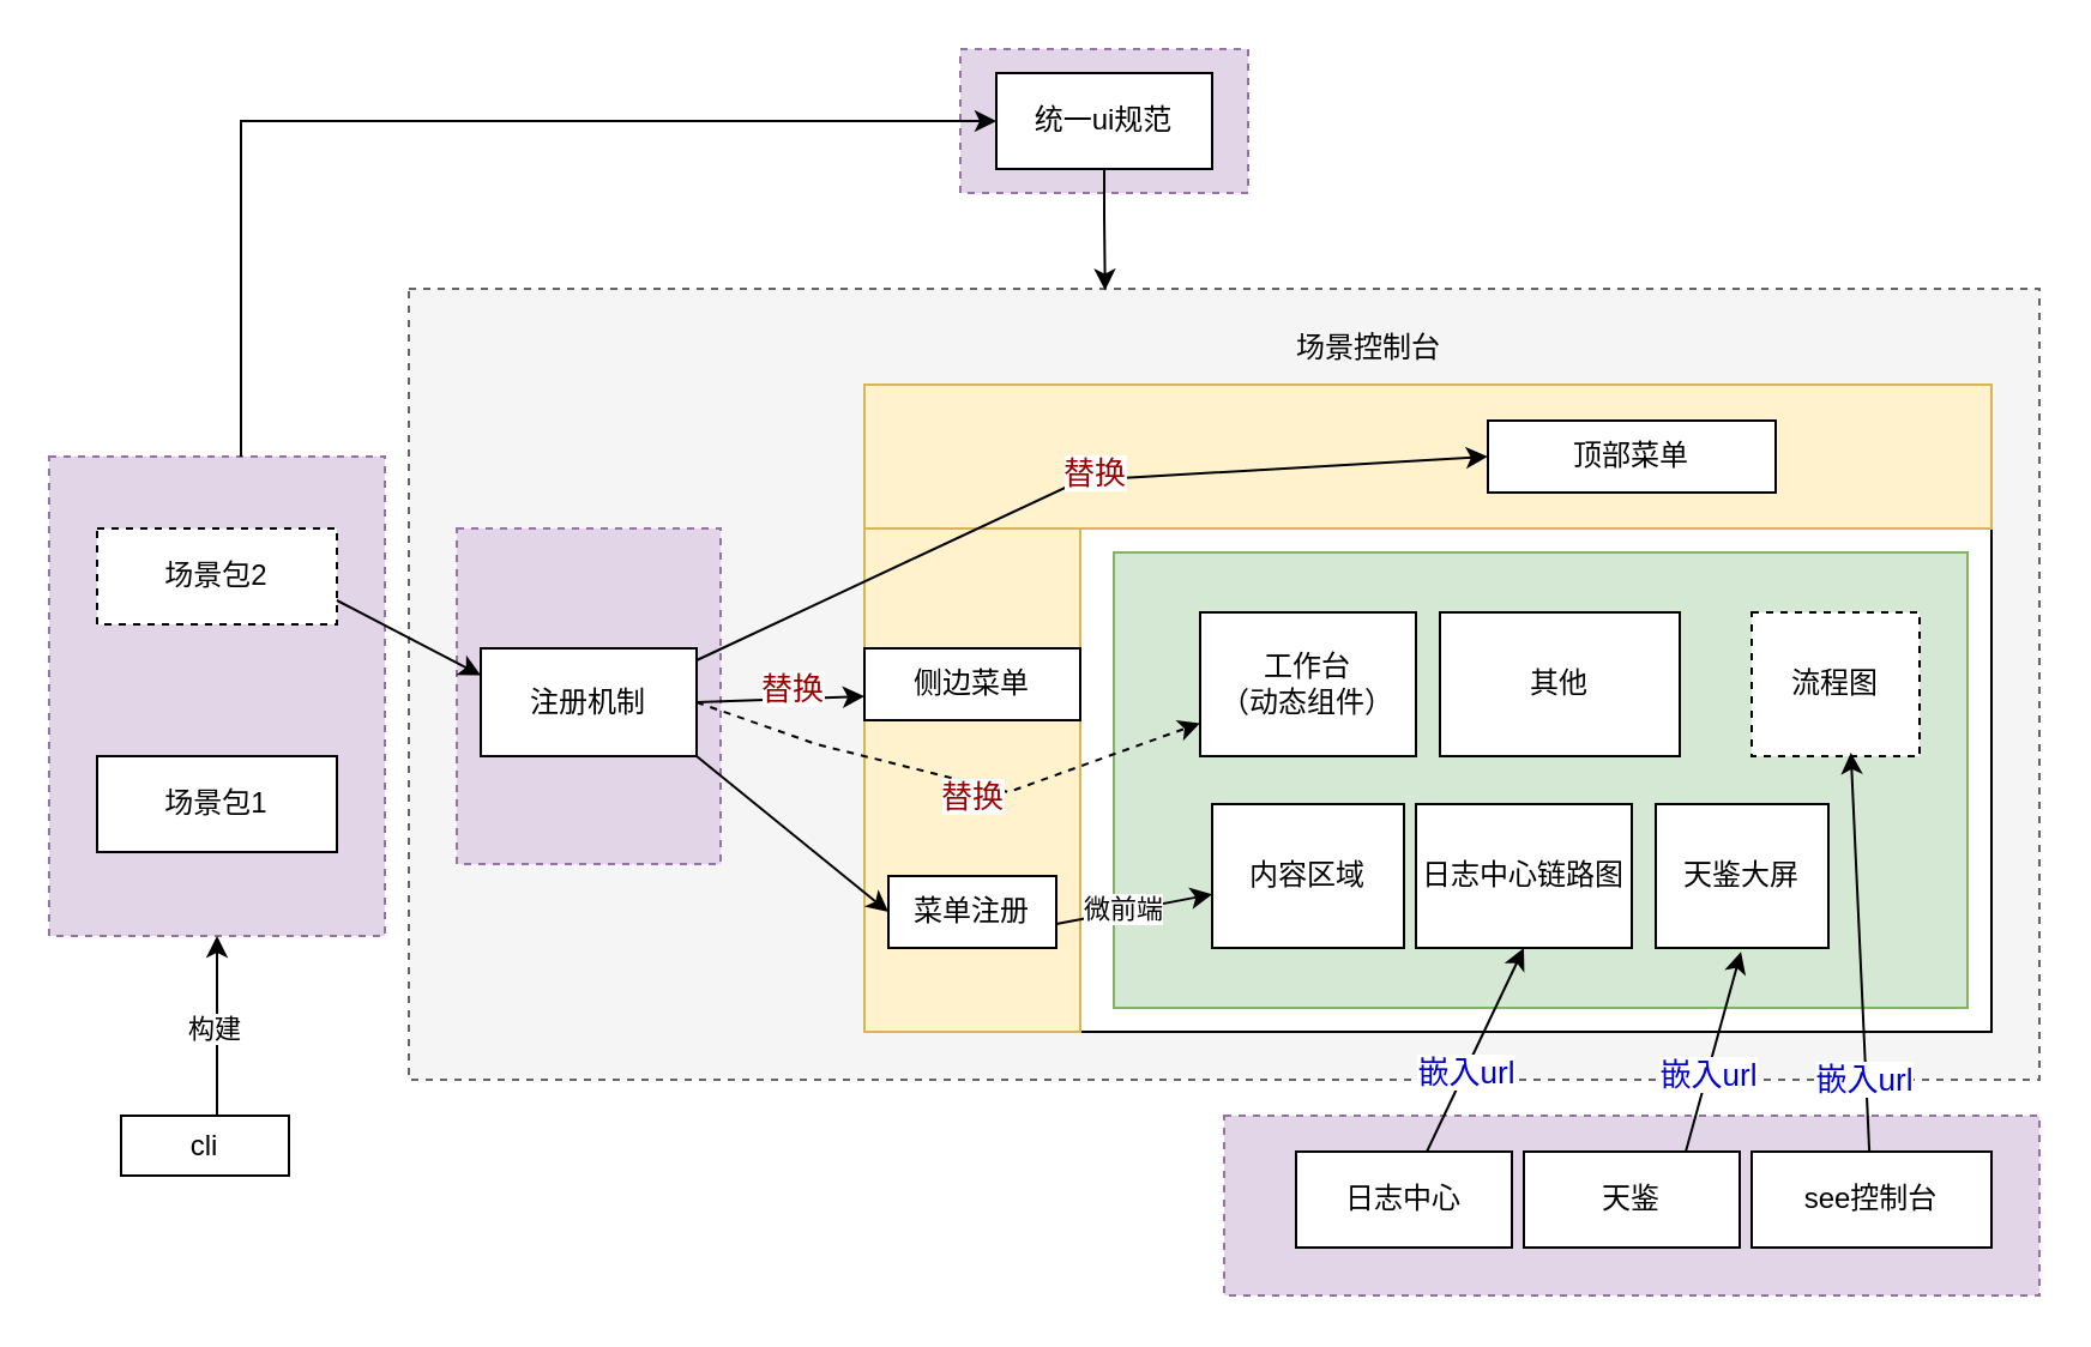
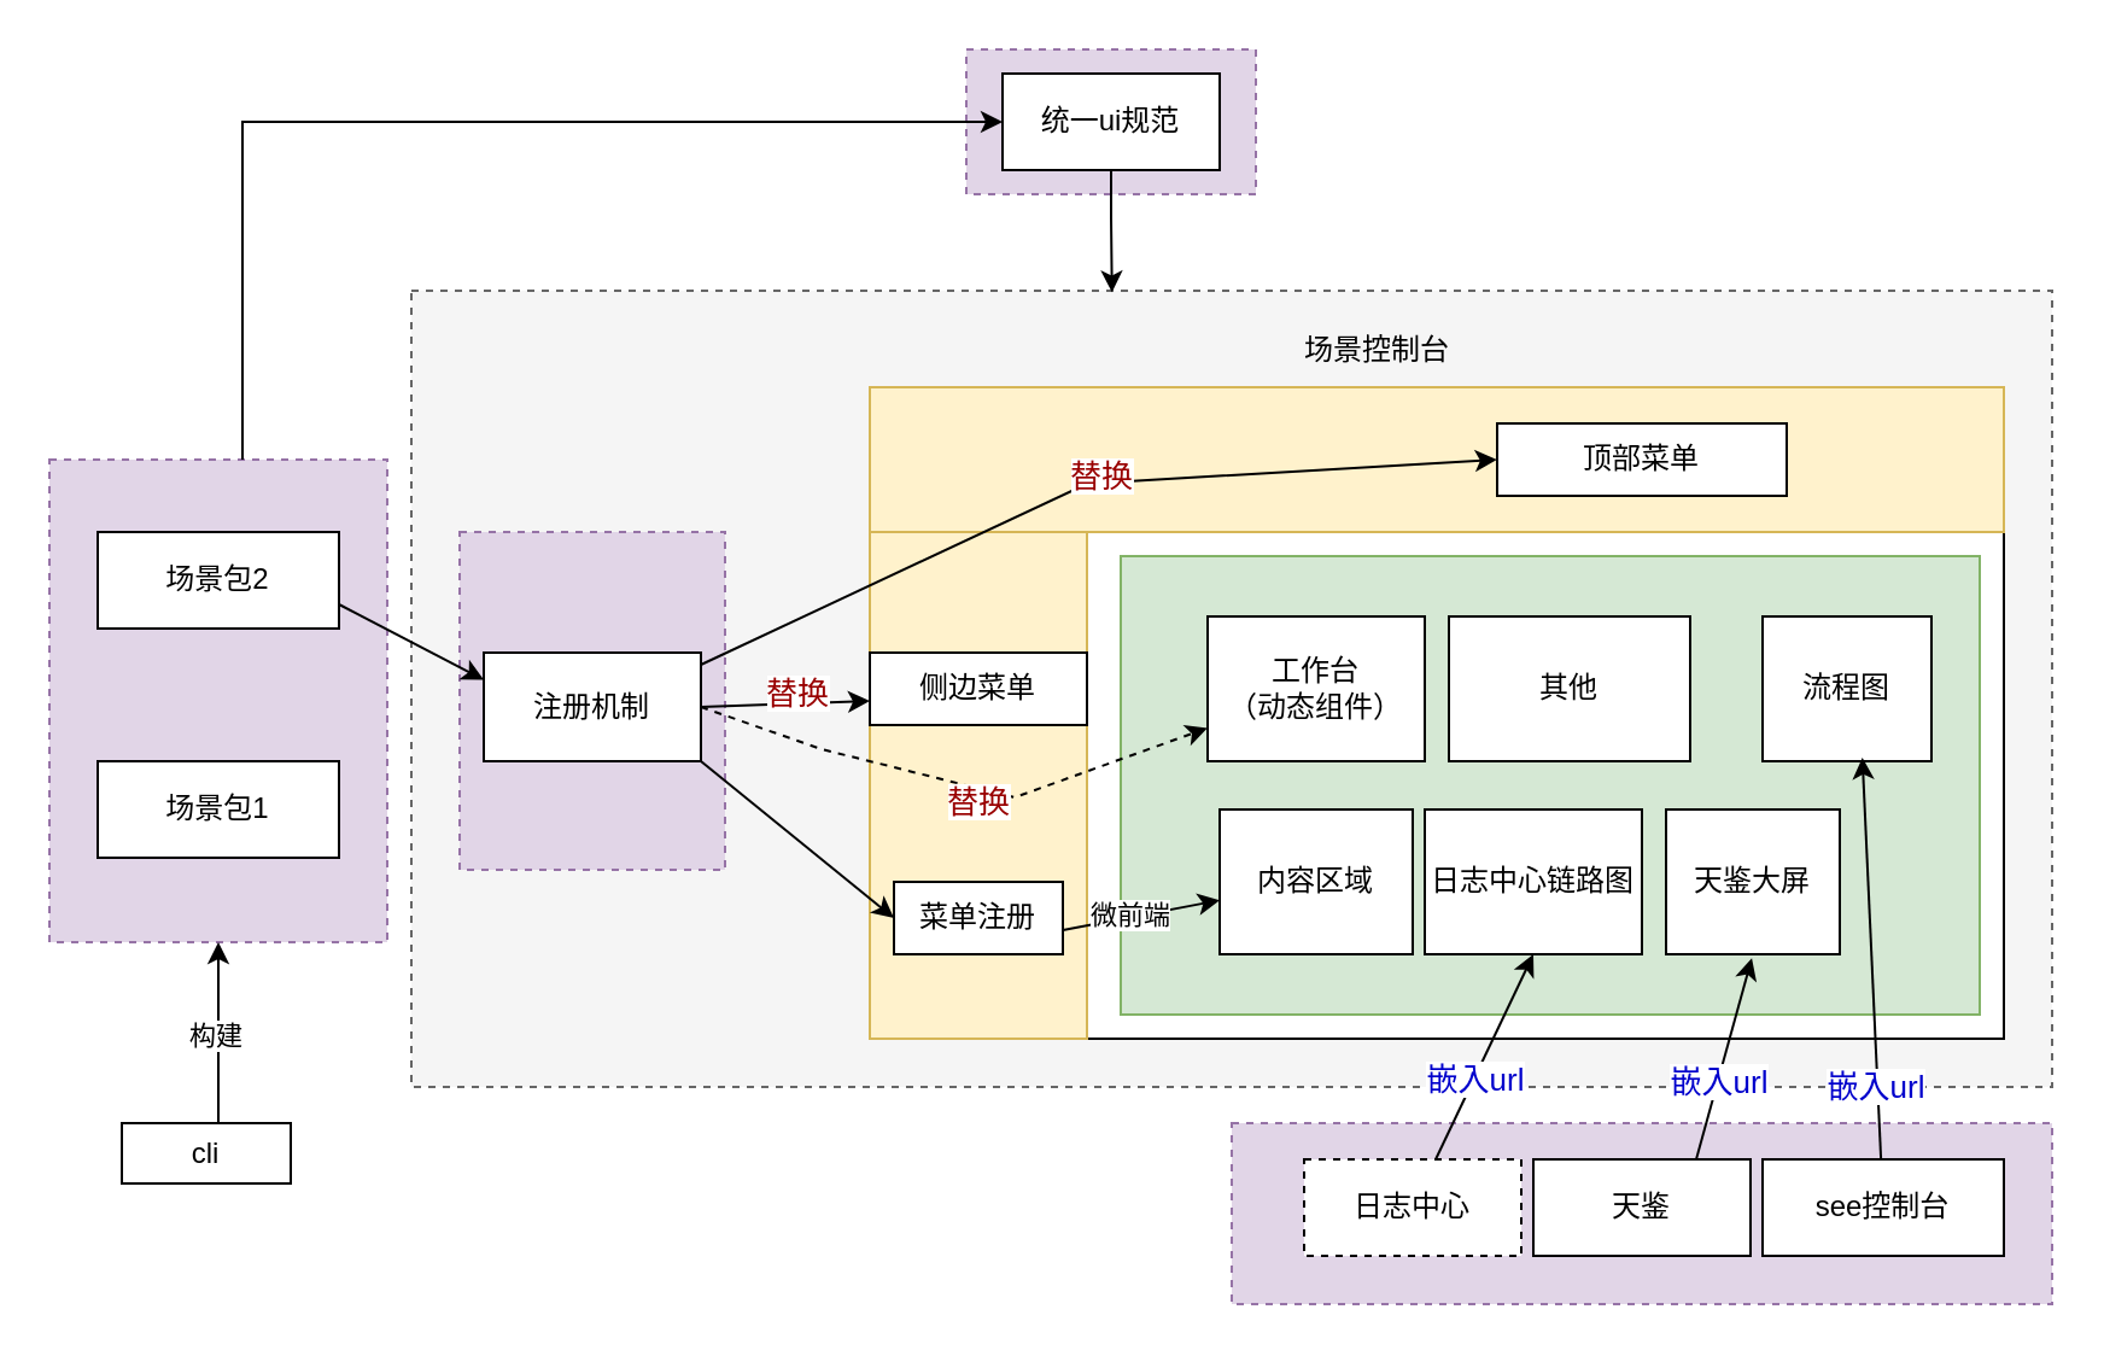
  <mxCell id="0" />
  <mxCell id="1" parent="0" />
  <mxCell id="2" value="" style="rounded=0;whiteSpace=wrap;html=1;dashed=1;fillColor=#e1d5e7;strokeColor=#9673a6;" vertex="1" parent="1"><mxGeometry x="400" y="20" width="120" height="60" as="geometry" /></mxCell>
  <mxCell id="3" value="" style="rounded=0;whiteSpace=wrap;html=1;fillColor=#f5f5f5;strokeColor=#666666;dashed=1;fontColor=#333333;" vertex="1" parent="1"><mxGeometry x="170" y="120" width="680" height="330" as="geometry" /></mxCell>
  <mxCell id="4" value="" style="rounded=0;whiteSpace=wrap;html=1;fillColor=#e1d5e7;strokeColor=#9673a6;dashed=1;" vertex="1" parent="1"><mxGeometry x="510" y="465" width="340" height="75" as="geometry" /></mxCell>
  <mxCell id="5" value="" style="rounded=0;whiteSpace=wrap;html=1;fillColor=#e1d5e7;strokeColor=#9673a6;dashed=1;" vertex="1" parent="1"><mxGeometry x="190" y="220" width="110" height="140" as="geometry" /></mxCell>
  <mxCell id="6" value="" style="rounded=0;whiteSpace=wrap;html=1;fillColor=#e1d5e7;strokeColor=#9673a6;dashed=1;" vertex="1" parent="1"><mxGeometry x="20" y="190" width="140" height="200" as="geometry" /></mxCell>
  <mxCell id="7" value="" style="rounded=0;whiteSpace=wrap;html=1;" vertex="1" parent="1"><mxGeometry x="360" y="160" width="470" height="270" as="geometry" /></mxCell>
  <mxCell id="8" value="" style="rounded=0;whiteSpace=wrap;html=1;fillColor=#fff2cc;strokeColor=#d6b656;" vertex="1" parent="1"><mxGeometry x="360" y="160" width="470" height="60" as="geometry" /></mxCell>
  <mxCell id="9" value="" style="rounded=0;whiteSpace=wrap;html=1;fillColor=#fff2cc;strokeColor=#d6b656;" vertex="1" parent="1"><mxGeometry x="360" y="220" width="90" height="210" as="geometry" /></mxCell>
  <mxCell id="10" value="顶部菜单" style="rounded=0;whiteSpace=wrap;html=1;" vertex="1" parent="1"><mxGeometry x="620" y="175" width="120" height="30" as="geometry" /></mxCell>
  <mxCell id="11" value="侧边菜单" style="rounded=0;whiteSpace=wrap;html=1;" vertex="1" parent="1"><mxGeometry x="360" y="270" width="90" height="30" as="geometry" /></mxCell>
  <mxCell id="12" value="场景包1" style="rounded=0;whiteSpace=wrap;html=1;" vertex="1" parent="1"><mxGeometry x="40" y="315" width="100" height="40" as="geometry" /></mxCell>
- <mxCell id="13" value="场景包2" style="rounded=0;whiteSpace=wrap;html=1;dashed=1;" vertex="1" parent="1"><mxGeometry x="40" y="220" width="100" height="40" as="geometry" /></mxCell>
+ <mxCell id="13" value="场景包2" style="rounded=0;whiteSpace=wrap;html=1;" vertex="1" parent="1"><mxGeometry x="40" y="220" width="100" height="40" as="geometry" /></mxCell>
  <mxCell id="14" value="注册机制" style="rounded=0;whiteSpace=wrap;html=1;" vertex="1" parent="1"><mxGeometry x="200" y="270" width="90" height="45" as="geometry" /></mxCell>
  <mxCell id="15" value="" style="endArrow=classic;html=1;rounded=0;exitX=1;exitY=0.75;exitDx=0;exitDy=0;entryX=0;entryY=0.25;entryDx=0;entryDy=0;" edge="1" parent="1" source="13" target="14"><mxGeometry width="50" height="50" relative="1" as="geometry"><mxPoint x="80" y="235" as="sourcePoint" /><mxPoint x="170" y="270" as="targetPoint" /><Array as="points" /></mxGeometry></mxCell>
  <mxCell id="16" value="" style="endArrow=classic;html=1;rounded=0;exitX=0.5;exitY=1;exitDx=0;exitDy=0;entryX=0.553;entryY=0.5;entryDx=0;entryDy=0;entryPerimeter=0;" edge="1" parent="1" target="8"><mxGeometry width="50" height="50" relative="1" as="geometry"><mxPoint x="290" y="275" as="sourcePoint" /><mxPoint x="600" y="190" as="targetPoint" /><Array as="points"><mxPoint x="450" y="200" /></Array></mxGeometry></mxCell>
  <mxCell id="17" value="替换" style="edgeLabel;html=1;align=center;verticalAlign=middle;resizable=0;points=[];fontSize=13;fontColor=#990000;" vertex="1" connectable="0" parent="16"><mxGeometry x="-0.026" y="3" relative="1" as="geometry"><mxPoint x="14" y="-4" as="offset" /></mxGeometry></mxCell>
  <mxCell id="18" value="" style="rounded=0;whiteSpace=wrap;html=1;fillColor=#d5e8d4;strokeColor=#82b366;" vertex="1" parent="1"><mxGeometry x="464" y="230" width="356" height="190" as="geometry" /></mxCell>
  <mxCell id="19" value="" style="endArrow=classic;html=1;rounded=0;exitX=1;exitY=0.5;exitDx=0;exitDy=0;dashed=1;" edge="1" parent="1" source="14" target="21"><mxGeometry width="50" height="50" relative="1" as="geometry"><mxPoint x="210" y="60" as="sourcePoint" /><mxPoint x="293.077" y="160" as="targetPoint" /><Array as="points"><mxPoint x="340" y="310" /><mxPoint x="420" y="330" /></Array></mxGeometry></mxCell>
  <mxCell id="20" value="替换" style="edgeLabel;html=1;align=center;verticalAlign=middle;resizable=0;points=[];fontSize=13;fontColor=#990000;" vertex="1" connectable="0" parent="19"><mxGeometry x="0.072" y="4" relative="1" as="geometry"><mxPoint y="10" as="offset" /></mxGeometry></mxCell>
  <mxCell id="21" value="工作台&lt;br&gt;（动态组件）" style="rounded=0;whiteSpace=wrap;html=1;" vertex="1" parent="1"><mxGeometry x="500" y="255" width="90" height="60" as="geometry" /></mxCell>
  <mxCell id="22" value="菜单注册" style="rounded=0;whiteSpace=wrap;html=1;" vertex="1" parent="1"><mxGeometry x="370" y="365" width="70" height="30" as="geometry" /></mxCell>
  <mxCell id="23" value="" style="endArrow=classic;html=1;rounded=0;exitX=1;exitY=0.5;exitDx=0;exitDy=0;entryX=0.25;entryY=0;entryDx=0;entryDy=0;" edge="1" parent="1" source="14"><mxGeometry width="50" height="50" relative="1" as="geometry"><mxPoint x="270" y="255" as="sourcePoint" /><mxPoint x="360" y="290" as="targetPoint" /><Array as="points" /></mxGeometry></mxCell>
  <mxCell id="24" value="替换" style="edgeLabel;html=1;align=center;verticalAlign=middle;resizable=0;points=[];fontSize=13;fontColor=#990000;" vertex="1" connectable="0" parent="23"><mxGeometry x="0.57" y="2" relative="1" as="geometry"><mxPoint x="-15" y="-2" as="offset" /></mxGeometry></mxCell>
  <mxCell id="25" value="" style="endArrow=classic;html=1;rounded=0;entryX=0;entryY=0.5;entryDx=0;entryDy=0;exitX=1;exitY=1;exitDx=0;exitDy=0;" edge="1" parent="1" source="14" target="22"><mxGeometry width="50" height="50" relative="1" as="geometry"><mxPoint x="254" y="415" as="sourcePoint" /><mxPoint x="304" y="365" as="targetPoint" /></mxGeometry></mxCell>
- <mxCell id="26" value="流程图" style="rounded=0;whiteSpace=wrap;html=1;dashed=1;" vertex="1" parent="1"><mxGeometry x="730" y="255" width="70" height="60" as="geometry" /></mxCell>
+ <mxCell id="26" value="流程图" style="rounded=0;whiteSpace=wrap;html=1;" vertex="1" parent="1"><mxGeometry x="730" y="255" width="70" height="60" as="geometry" /></mxCell>
  <mxCell id="27" value="see控制台" style="rounded=0;whiteSpace=wrap;html=1;" vertex="1" parent="1"><mxGeometry x="730" y="480" width="100" height="40" as="geometry" /></mxCell>
  <mxCell id="28" value="" style="endArrow=classic;html=1;rounded=0;entryX=0.591;entryY=0.974;entryDx=0;entryDy=0;entryPerimeter=0;" edge="1" parent="1" source="27" target="26"><mxGeometry width="50" height="50" relative="1" as="geometry"><mxPoint x="800" y="480" as="sourcePoint" /><mxPoint x="780" y="395" as="targetPoint" /></mxGeometry></mxCell>
  <mxCell id="29" value="嵌入url" style="edgeLabel;html=1;align=center;verticalAlign=middle;resizable=0;points=[];fontSize=13;fontColor=#0000CC;" vertex="1" connectable="0" parent="28"><mxGeometry x="-0.21" relative="1" as="geometry"><mxPoint y="35" as="offset" /></mxGeometry></mxCell>
  <mxCell id="30" value="日志中心链路图" style="rounded=0;whiteSpace=wrap;html=1;" vertex="1" parent="1"><mxGeometry x="590" y="335" width="90" height="60" as="geometry" /></mxCell>
- <mxCell id="31" value="日志中心" style="rounded=0;whiteSpace=wrap;html=1;" vertex="1" parent="1"><mxGeometry x="540" y="480" width="90" height="40" as="geometry" /></mxCell>
+ <mxCell id="31" value="日志中心" style="rounded=0;whiteSpace=wrap;html=1;dashed=1;" vertex="1" parent="1"><mxGeometry x="540" y="480" width="90" height="40" as="geometry" /></mxCell>
  <mxCell id="32" value="" style="endArrow=classic;html=1;rounded=0;entryX=0.5;entryY=1;entryDx=0;entryDy=0;" edge="1" parent="1" source="31" target="30"><mxGeometry width="50" height="50" relative="1" as="geometry"><mxPoint x="575" y="480" as="sourcePoint" /><mxPoint x="565" y="395" as="targetPoint" /></mxGeometry></mxCell>
  <mxCell id="33" value="嵌入url" style="edgeLabel;html=1;align=center;verticalAlign=middle;resizable=0;points=[];fontSize=13;fontColor=#0000CC;" vertex="1" connectable="0" parent="32"><mxGeometry x="-0.21" relative="1" as="geometry"><mxPoint as="offset" /></mxGeometry></mxCell>
  <mxCell id="34" value="天鉴" style="rounded=0;whiteSpace=wrap;html=1;" vertex="1" parent="1"><mxGeometry x="635" y="480" width="90" height="40" as="geometry" /></mxCell>
  <mxCell id="35" value="天鉴大屏" style="rounded=0;whiteSpace=wrap;html=1;" vertex="1" parent="1"><mxGeometry x="690" y="335" width="72" height="60" as="geometry" /></mxCell>
  <mxCell id="36" value="其他" style="rounded=0;whiteSpace=wrap;html=1;" vertex="1" parent="1"><mxGeometry x="600" y="255" width="100" height="60" as="geometry" /></mxCell>
  <mxCell id="37" value="" style="endArrow=classic;html=1;rounded=0;entryX=1;entryY=0.5;entryDx=0;entryDy=0;exitX=0.75;exitY=0;exitDx=0;exitDy=0;" edge="1" parent="1" source="34"><mxGeometry width="50" height="50" relative="1" as="geometry"><mxPoint x="725.55" y="480" as="sourcePoint" /><mxPoint x="725.55" y="396.6" as="targetPoint" /></mxGeometry></mxCell>
  <mxCell id="38" value="嵌入url" style="edgeLabel;html=1;align=center;verticalAlign=middle;resizable=0;points=[];fontSize=13;fontColor=#0000CC;" vertex="1" connectable="0" parent="37"><mxGeometry x="-0.21" relative="1" as="geometry"><mxPoint as="offset" /></mxGeometry></mxCell>
  <mxCell id="39" value="场景控制台" style="text;html=1;align=center;verticalAlign=middle;resizable=0;points=[];autosize=1;strokeColor=none;fillColor=none;" vertex="1" parent="1"><mxGeometry x="530" y="130" width="80" height="30" as="geometry" /></mxCell>
  <mxCell id="40" value="内容区域" style="rounded=0;whiteSpace=wrap;html=1;" vertex="1" parent="1"><mxGeometry x="505" y="335" width="80" height="60" as="geometry" /></mxCell>
  <mxCell id="41" value="" style="endArrow=classic;html=1;rounded=0;" edge="1" parent="1" target="40"><mxGeometry width="50" height="50" relative="1" as="geometry"><mxPoint x="440" y="385" as="sourcePoint" /><mxPoint x="490" y="335" as="targetPoint" /></mxGeometry></mxCell>
  <mxCell id="42" value="微前端" style="edgeLabel;html=1;align=center;verticalAlign=middle;resizable=0;points=[];" vertex="1" connectable="0" parent="41"><mxGeometry x="-0.148" y="1" relative="1" as="geometry"><mxPoint as="offset" /></mxGeometry></mxCell>
  <mxCell id="43" value="统一ui规范" style="rounded=0;whiteSpace=wrap;html=1;" vertex="1" parent="1"><mxGeometry x="415" y="30" width="90" height="40" as="geometry" /></mxCell>
  <mxCell id="44" value="" style="endArrow=classic;html=1;rounded=0;entryX=0;entryY=0.5;entryDx=0;entryDy=0;" edge="1" parent="1" target="43"><mxGeometry width="50" height="50" relative="1" as="geometry"><mxPoint x="100" y="190" as="sourcePoint" /><mxPoint x="110" y="60" as="targetPoint" /><Array as="points"><mxPoint x="100" y="50" /></Array></mxGeometry></mxCell>
  <mxCell id="45" value="" style="endArrow=classic;html=1;rounded=0;exitX=0.5;exitY=1;exitDx=0;exitDy=0;entryX=0.427;entryY=0.002;entryDx=0;entryDy=0;entryPerimeter=0;" edge="1" parent="1" source="43" target="3"><mxGeometry width="50" height="50" relative="1" as="geometry"><mxPoint x="481.54" y="80" as="sourcePoint" /><mxPoint x="458.46" y="123.63" as="targetPoint" /><Array as="points"><mxPoint x="460" y="90" /></Array></mxGeometry></mxCell>
  <mxCell id="46" value="cli" style="rounded=0;whiteSpace=wrap;html=1;" vertex="1" parent="1"><mxGeometry x="50" y="465" width="70" height="25" as="geometry" /></mxCell>
  <mxCell id="47" value="" style="endArrow=classic;html=1;rounded=0;entryX=0.5;entryY=1;entryDx=0;entryDy=0;" edge="1" parent="1" target="6"><mxGeometry width="50" height="50" relative="1" as="geometry"><mxPoint x="90" y="465" as="sourcePoint" /><mxPoint x="140" y="415" as="targetPoint" /></mxGeometry></mxCell>
  <mxCell id="48" value="构建" style="edgeLabel;html=1;align=center;verticalAlign=middle;resizable=0;points=[];" vertex="1" connectable="0" parent="47"><mxGeometry x="-0.024" y="2" relative="1" as="geometry"><mxPoint as="offset" /></mxGeometry></mxCell>
